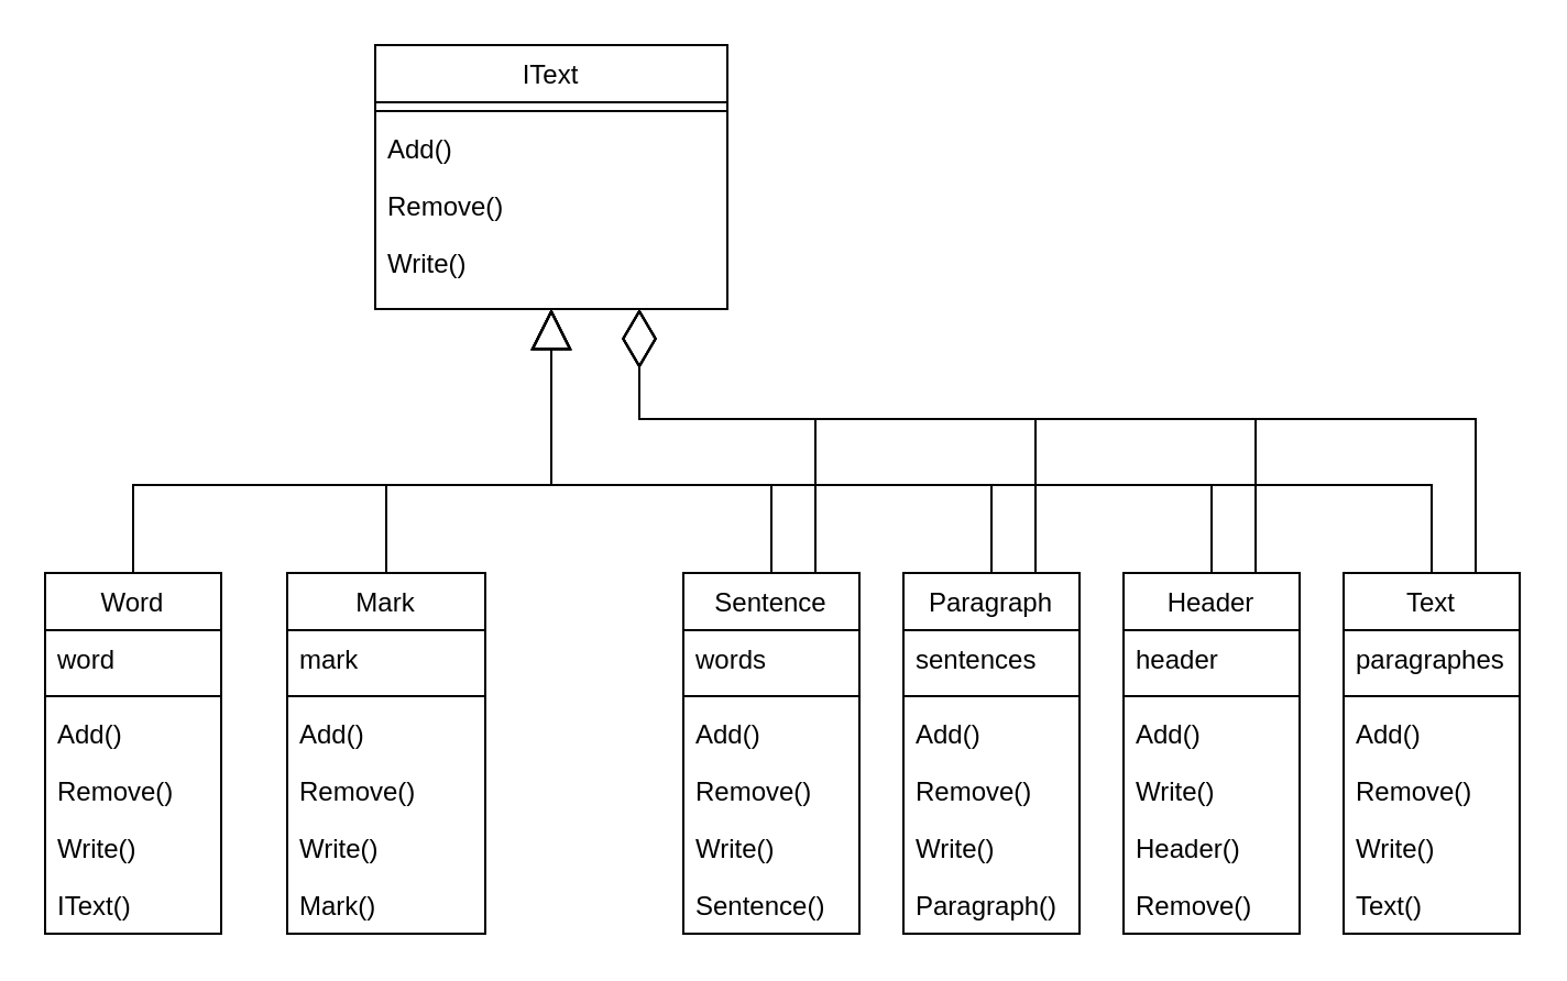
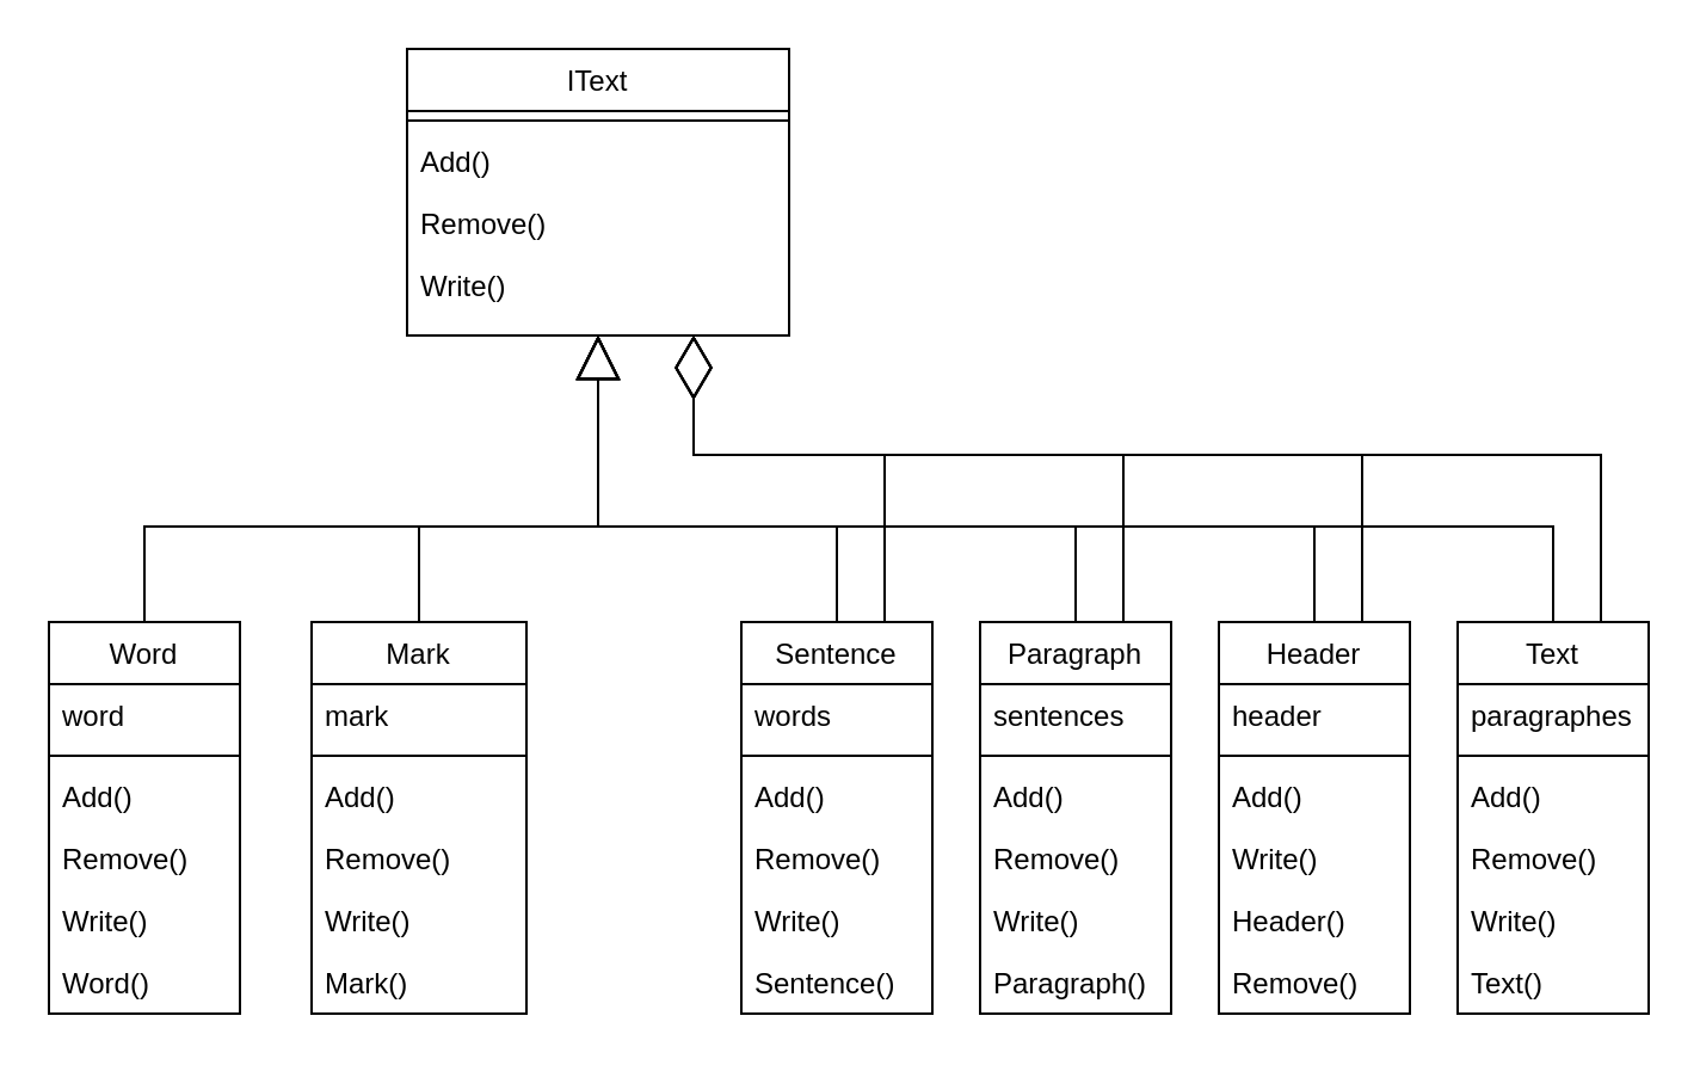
  <mxCell id="0" />
  <mxCell id="1" parent="0" />
  <mxCell id="2" value="IText" style="swimlane;fontStyle=0;align=center;verticalAlign=top;childLayout=stackLayout;horizontal=1;startSize=26;horizontalStack=0;resizeParent=1;resizeLast=0;collapsible=1;marginBottom=0;rounded=0;shadow=0;strokeWidth=1;" parent="1" vertex="1"><mxGeometry x="170" y="20" width="160" height="120" as="geometry"><mxRectangle x="550" y="140" width="160" height="26" as="alternateBounds" /></mxGeometry></mxCell>
  <mxCell id="3" value="" style="line;html=1;strokeWidth=1;align=left;verticalAlign=middle;spacingTop=-1;spacingLeft=3;spacingRight=3;rotatable=0;labelPosition=right;points=[];portConstraint=eastwest;" parent="2" vertex="1"><mxGeometry y="26" width="160" height="8" as="geometry" /></mxCell>
  <mxCell id="4" value="Add()" style="text;align=left;verticalAlign=top;spacingLeft=4;spacingRight=4;overflow=hidden;rotatable=0;points=[[0,0.5],[1,0.5]];portConstraint=eastwest;" parent="2" vertex="1"><mxGeometry y="34" width="160" height="26" as="geometry" /></mxCell>
  <mxCell id="5" value="Remove()" style="text;align=left;verticalAlign=top;spacingLeft=4;spacingRight=4;overflow=hidden;rotatable=0;points=[[0,0.5],[1,0.5]];portConstraint=eastwest;" vertex="1" parent="2"><mxGeometry y="60" width="160" height="26" as="geometry" /></mxCell>
  <mxCell id="6" value="Write()" style="text;align=left;verticalAlign=top;spacingLeft=4;spacingRight=4;overflow=hidden;rotatable=0;points=[[0,0.5],[1,0.5]];portConstraint=eastwest;" parent="2" vertex="1"><mxGeometry y="86" width="160" height="26" as="geometry" /></mxCell>
  <mxCell id="7" value="Word" style="swimlane;fontStyle=0;align=center;verticalAlign=top;childLayout=stackLayout;horizontal=1;startSize=26;horizontalStack=0;resizeParent=1;resizeLast=0;collapsible=1;marginBottom=0;rounded=0;shadow=0;strokeWidth=1;" vertex="1" parent="1"><mxGeometry x="20" y="260" width="80" height="164" as="geometry"><mxRectangle x="550" y="140" width="160" height="26" as="alternateBounds" /></mxGeometry></mxCell>
  <mxCell id="8" value="word" style="text;align=left;verticalAlign=top;spacingLeft=4;spacingRight=4;overflow=hidden;rotatable=0;points=[[0,0.5],[1,0.5]];portConstraint=eastwest;" vertex="1" parent="7"><mxGeometry y="26" width="80" height="26" as="geometry" /></mxCell>
  <mxCell id="9" value="" style="line;html=1;strokeWidth=1;align=left;verticalAlign=middle;spacingTop=-1;spacingLeft=3;spacingRight=3;rotatable=0;labelPosition=right;points=[];portConstraint=eastwest;" vertex="1" parent="7"><mxGeometry y="52" width="80" height="8" as="geometry" /></mxCell>
  <mxCell id="10" value="Add()" style="text;align=left;verticalAlign=top;spacingLeft=4;spacingRight=4;overflow=hidden;rotatable=0;points=[[0,0.5],[1,0.5]];portConstraint=eastwest;" vertex="1" parent="7"><mxGeometry y="60" width="80" height="26" as="geometry" /></mxCell>
  <mxCell id="11" value="Remove()" style="text;align=left;verticalAlign=top;spacingLeft=4;spacingRight=4;overflow=hidden;rotatable=0;points=[[0,0.5],[1,0.5]];portConstraint=eastwest;" vertex="1" parent="7"><mxGeometry y="86" width="80" height="26" as="geometry" /></mxCell>
  <mxCell id="12" value="Write()" style="text;align=left;verticalAlign=top;spacingLeft=4;spacingRight=4;overflow=hidden;rotatable=0;points=[[0,0.5],[1,0.5]];portConstraint=eastwest;" vertex="1" parent="7"><mxGeometry y="112" width="80" height="26" as="geometry" /></mxCell>
- <mxCell id="13" value="IText()" style="text;align=left;verticalAlign=top;spacingLeft=4;spacingRight=4;overflow=hidden;rotatable=0;points=[[0,0.5],[1,0.5]];portConstraint=eastwest;" vertex="1" parent="7"><mxGeometry y="138" width="80" height="26" as="geometry" /></mxCell>
+ <mxCell id="13" value="Word()" style="text;align=left;verticalAlign=top;spacingLeft=4;spacingRight=4;overflow=hidden;rotatable=0;points=[[0,0.5],[1,0.5]];portConstraint=eastwest;" vertex="1" parent="7"><mxGeometry y="138" width="80" height="26" as="geometry" /></mxCell>
  <mxCell id="14" value="Mark" style="swimlane;fontStyle=0;align=center;verticalAlign=top;childLayout=stackLayout;horizontal=1;startSize=26;horizontalStack=0;resizeParent=1;resizeLast=0;collapsible=1;marginBottom=0;rounded=0;shadow=0;strokeWidth=1;" vertex="1" parent="1"><mxGeometry x="130" y="260" width="90" height="164" as="geometry"><mxRectangle x="550" y="140" width="160" height="26" as="alternateBounds" /></mxGeometry></mxCell>
  <mxCell id="15" value="mark" style="text;align=left;verticalAlign=top;spacingLeft=4;spacingRight=4;overflow=hidden;rotatable=0;points=[[0,0.5],[1,0.5]];portConstraint=eastwest;" vertex="1" parent="14"><mxGeometry y="26" width="90" height="26" as="geometry" /></mxCell>
  <mxCell id="16" value="" style="line;html=1;strokeWidth=1;align=left;verticalAlign=middle;spacingTop=-1;spacingLeft=3;spacingRight=3;rotatable=0;labelPosition=right;points=[];portConstraint=eastwest;" vertex="1" parent="14"><mxGeometry y="52" width="90" height="8" as="geometry" /></mxCell>
  <mxCell id="17" value="Add()" style="text;align=left;verticalAlign=top;spacingLeft=4;spacingRight=4;overflow=hidden;rotatable=0;points=[[0,0.5],[1,0.5]];portConstraint=eastwest;" vertex="1" parent="14"><mxGeometry y="60" width="90" height="26" as="geometry" /></mxCell>
  <mxCell id="18" value="Remove()" style="text;align=left;verticalAlign=top;spacingLeft=4;spacingRight=4;overflow=hidden;rotatable=0;points=[[0,0.5],[1,0.5]];portConstraint=eastwest;" vertex="1" parent="14"><mxGeometry y="86" width="90" height="26" as="geometry" /></mxCell>
  <mxCell id="19" value="Write()" style="text;align=left;verticalAlign=top;spacingLeft=4;spacingRight=4;overflow=hidden;rotatable=0;points=[[0,0.5],[1,0.5]];portConstraint=eastwest;" vertex="1" parent="14"><mxGeometry y="112" width="90" height="26" as="geometry" /></mxCell>
  <mxCell id="20" value="Mark()" style="text;align=left;verticalAlign=top;spacingLeft=4;spacingRight=4;overflow=hidden;rotatable=0;points=[[0,0.5],[1,0.5]];portConstraint=eastwest;" vertex="1" parent="14"><mxGeometry y="138" width="90" height="26" as="geometry" /></mxCell>
  <mxCell id="21" value="Sentence" style="swimlane;fontStyle=0;align=center;verticalAlign=top;childLayout=stackLayout;horizontal=1;startSize=26;horizontalStack=0;resizeParent=1;resizeLast=0;collapsible=1;marginBottom=0;rounded=0;shadow=0;strokeWidth=1;" vertex="1" parent="1"><mxGeometry x="310" y="260" width="80" height="164" as="geometry"><mxRectangle x="550" y="140" width="160" height="26" as="alternateBounds" /></mxGeometry></mxCell>
  <mxCell id="22" value="words" style="text;align=left;verticalAlign=top;spacingLeft=4;spacingRight=4;overflow=hidden;rotatable=0;points=[[0,0.5],[1,0.5]];portConstraint=eastwest;" vertex="1" parent="21"><mxGeometry y="26" width="80" height="26" as="geometry" /></mxCell>
  <mxCell id="23" value="" style="line;html=1;strokeWidth=1;align=left;verticalAlign=middle;spacingTop=-1;spacingLeft=3;spacingRight=3;rotatable=0;labelPosition=right;points=[];portConstraint=eastwest;" vertex="1" parent="21"><mxGeometry y="52" width="80" height="8" as="geometry" /></mxCell>
  <mxCell id="24" value="Add()" style="text;align=left;verticalAlign=top;spacingLeft=4;spacingRight=4;overflow=hidden;rotatable=0;points=[[0,0.5],[1,0.5]];portConstraint=eastwest;" vertex="1" parent="21"><mxGeometry y="60" width="80" height="26" as="geometry" /></mxCell>
  <mxCell id="25" value="Remove()" style="text;align=left;verticalAlign=top;spacingLeft=4;spacingRight=4;overflow=hidden;rotatable=0;points=[[0,0.5],[1,0.5]];portConstraint=eastwest;" vertex="1" parent="21"><mxGeometry y="86" width="80" height="26" as="geometry" /></mxCell>
  <mxCell id="26" value="Write()" style="text;align=left;verticalAlign=top;spacingLeft=4;spacingRight=4;overflow=hidden;rotatable=0;points=[[0,0.5],[1,0.5]];portConstraint=eastwest;" vertex="1" parent="21"><mxGeometry y="112" width="80" height="26" as="geometry" /></mxCell>
  <mxCell id="27" value="Sentence()" style="text;align=left;verticalAlign=top;spacingLeft=4;spacingRight=4;overflow=hidden;rotatable=0;points=[[0,0.5],[1,0.5]];portConstraint=eastwest;" vertex="1" parent="21"><mxGeometry y="138" width="80" height="26" as="geometry" /></mxCell>
  <mxCell id="28" value="Paragraph" style="swimlane;fontStyle=0;align=center;verticalAlign=top;childLayout=stackLayout;horizontal=1;startSize=26;horizontalStack=0;resizeParent=1;resizeLast=0;collapsible=1;marginBottom=0;rounded=0;shadow=0;strokeWidth=1;" vertex="1" parent="1"><mxGeometry x="410" y="260" width="80" height="164" as="geometry"><mxRectangle x="550" y="140" width="160" height="26" as="alternateBounds" /></mxGeometry></mxCell>
  <mxCell id="29" value="sentences" style="text;align=left;verticalAlign=top;spacingLeft=4;spacingRight=4;overflow=hidden;rotatable=0;points=[[0,0.5],[1,0.5]];portConstraint=eastwest;" vertex="1" parent="28"><mxGeometry y="26" width="80" height="26" as="geometry" /></mxCell>
  <mxCell id="30" value="" style="line;html=1;strokeWidth=1;align=left;verticalAlign=middle;spacingTop=-1;spacingLeft=3;spacingRight=3;rotatable=0;labelPosition=right;points=[];portConstraint=eastwest;" vertex="1" parent="28"><mxGeometry y="52" width="80" height="8" as="geometry" /></mxCell>
  <mxCell id="31" value="Add()" style="text;align=left;verticalAlign=top;spacingLeft=4;spacingRight=4;overflow=hidden;rotatable=0;points=[[0,0.5],[1,0.5]];portConstraint=eastwest;" vertex="1" parent="28"><mxGeometry y="60" width="80" height="26" as="geometry" /></mxCell>
  <mxCell id="32" value="Remove()" style="text;align=left;verticalAlign=top;spacingLeft=4;spacingRight=4;overflow=hidden;rotatable=0;points=[[0,0.5],[1,0.5]];portConstraint=eastwest;" vertex="1" parent="28"><mxGeometry y="86" width="80" height="26" as="geometry" /></mxCell>
  <mxCell id="33" value="Write()" style="text;align=left;verticalAlign=top;spacingLeft=4;spacingRight=4;overflow=hidden;rotatable=0;points=[[0,0.5],[1,0.5]];portConstraint=eastwest;" vertex="1" parent="28"><mxGeometry y="112" width="80" height="26" as="geometry" /></mxCell>
  <mxCell id="34" value="Paragraph()" style="text;align=left;verticalAlign=top;spacingLeft=4;spacingRight=4;overflow=hidden;rotatable=0;points=[[0,0.5],[1,0.5]];portConstraint=eastwest;" vertex="1" parent="28"><mxGeometry y="138" width="80" height="26" as="geometry" /></mxCell>
  <mxCell id="35" value="Header" style="swimlane;fontStyle=0;align=center;verticalAlign=top;childLayout=stackLayout;horizontal=1;startSize=26;horizontalStack=0;resizeParent=1;resizeLast=0;collapsible=1;marginBottom=0;rounded=0;shadow=0;strokeWidth=1;" vertex="1" parent="1"><mxGeometry x="510" y="260" width="80" height="164" as="geometry"><mxRectangle x="550" y="140" width="160" height="26" as="alternateBounds" /></mxGeometry></mxCell>
  <mxCell id="36" value="header" style="text;align=left;verticalAlign=top;spacingLeft=4;spacingRight=4;overflow=hidden;rotatable=0;points=[[0,0.5],[1,0.5]];portConstraint=eastwest;" vertex="1" parent="35"><mxGeometry y="26" width="80" height="26" as="geometry" /></mxCell>
  <mxCell id="37" value="" style="line;html=1;strokeWidth=1;align=left;verticalAlign=middle;spacingTop=-1;spacingLeft=3;spacingRight=3;rotatable=0;labelPosition=right;points=[];portConstraint=eastwest;" vertex="1" parent="35"><mxGeometry y="52" width="80" height="8" as="geometry" /></mxCell>
  <mxCell id="38" value="Add()" style="text;align=left;verticalAlign=top;spacingLeft=4;spacingRight=4;overflow=hidden;rotatable=0;points=[[0,0.5],[1,0.5]];portConstraint=eastwest;" vertex="1" parent="35"><mxGeometry y="60" width="80" height="26" as="geometry" /></mxCell>
  <mxCell id="39" value="Write()" style="text;align=left;verticalAlign=top;spacingLeft=4;spacingRight=4;overflow=hidden;rotatable=0;points=[[0,0.5],[1,0.5]];portConstraint=eastwest;" vertex="1" parent="35"><mxGeometry y="86" width="80" height="26" as="geometry" /></mxCell>
  <mxCell id="40" value="Header()" style="text;align=left;verticalAlign=top;spacingLeft=4;spacingRight=4;overflow=hidden;rotatable=0;points=[[0,0.5],[1,0.5]];portConstraint=eastwest;" vertex="1" parent="35"><mxGeometry y="112" width="80" height="26" as="geometry" /></mxCell>
  <mxCell id="41" value="Remove()" style="text;align=left;verticalAlign=top;spacingLeft=4;spacingRight=4;overflow=hidden;rotatable=0;points=[[0,0.5],[1,0.5]];portConstraint=eastwest;" vertex="1" parent="35"><mxGeometry y="138" width="80" height="26" as="geometry" /></mxCell>
  <mxCell id="42" value="Text" style="swimlane;fontStyle=0;align=center;verticalAlign=top;childLayout=stackLayout;horizontal=1;startSize=26;horizontalStack=0;resizeParent=1;resizeLast=0;collapsible=1;marginBottom=0;rounded=0;shadow=0;strokeWidth=1;" vertex="1" parent="1"><mxGeometry x="610" y="260" width="80" height="164" as="geometry"><mxRectangle x="550" y="140" width="160" height="26" as="alternateBounds" /></mxGeometry></mxCell>
  <mxCell id="43" value="paragraphes" style="text;align=left;verticalAlign=top;spacingLeft=4;spacingRight=4;overflow=hidden;rotatable=0;points=[[0,0.5],[1,0.5]];portConstraint=eastwest;" vertex="1" parent="42"><mxGeometry y="26" width="80" height="26" as="geometry" /></mxCell>
  <mxCell id="44" value="" style="line;html=1;strokeWidth=1;align=left;verticalAlign=middle;spacingTop=-1;spacingLeft=3;spacingRight=3;rotatable=0;labelPosition=right;points=[];portConstraint=eastwest;" vertex="1" parent="42"><mxGeometry y="52" width="80" height="8" as="geometry" /></mxCell>
  <mxCell id="45" value="Add()" style="text;align=left;verticalAlign=top;spacingLeft=4;spacingRight=4;overflow=hidden;rotatable=0;points=[[0,0.5],[1,0.5]];portConstraint=eastwest;" vertex="1" parent="42"><mxGeometry y="60" width="80" height="26" as="geometry" /></mxCell>
  <mxCell id="46" value="Remove()" style="text;align=left;verticalAlign=top;spacingLeft=4;spacingRight=4;overflow=hidden;rotatable=0;points=[[0,0.5],[1,0.5]];portConstraint=eastwest;" vertex="1" parent="42"><mxGeometry y="86" width="80" height="26" as="geometry" /></mxCell>
  <mxCell id="47" value="Write()" style="text;align=left;verticalAlign=top;spacingLeft=4;spacingRight=4;overflow=hidden;rotatable=0;points=[[0,0.5],[1,0.5]];portConstraint=eastwest;" vertex="1" parent="42"><mxGeometry y="112" width="80" height="26" as="geometry" /></mxCell>
  <mxCell id="48" value="Text()" style="text;align=left;verticalAlign=top;spacingLeft=4;spacingRight=4;overflow=hidden;rotatable=0;points=[[0,0.5],[1,0.5]];portConstraint=eastwest;" vertex="1" parent="42"><mxGeometry y="138" width="80" height="26" as="geometry" /></mxCell>
  <mxCell id="49" value="" style="endArrow=block;endSize=16;endFill=0;html=1;rounded=0;exitX=0.5;exitY=0;exitDx=0;exitDy=0;entryX=0.5;entryY=1;entryDx=0;entryDy=0;" edge="1" parent="1" source="7" target="2"><mxGeometry x="-1" y="446" width="160" relative="1" as="geometry"><mxPoint x="95" y="200" as="sourcePoint" /><mxPoint x="255" y="200" as="targetPoint" /><Array as="points"><mxPoint x="60" y="220" /><mxPoint x="250" y="220" /></Array><mxPoint x="-420" y="296" as="offset" /></mxGeometry></mxCell>
  <mxCell id="50" value="" style="endArrow=block;endSize=16;endFill=0;html=1;rounded=0;exitX=0.5;exitY=0;exitDx=0;exitDy=0;entryX=0.5;entryY=1;entryDx=0;entryDy=0;" edge="1" parent="1" source="14" target="2"><mxGeometry x="-1" y="446" width="160" relative="1" as="geometry"><mxPoint x="70" y="270" as="sourcePoint" /><mxPoint x="310" y="190" as="targetPoint" /><Array as="points"><mxPoint x="175" y="220" /><mxPoint x="250" y="220" /></Array><mxPoint x="-420" y="296" as="offset" /></mxGeometry></mxCell>
  <mxCell id="51" value="" style="endArrow=block;endSize=16;endFill=0;html=1;rounded=0;exitX=0.5;exitY=0;exitDx=0;exitDy=0;entryX=0.5;entryY=1;entryDx=0;entryDy=0;" edge="1" parent="1" source="21" target="2"><mxGeometry x="-1" y="446" width="160" relative="1" as="geometry"><mxPoint x="80" y="280" as="sourcePoint" /><mxPoint x="320" y="200" as="targetPoint" /><Array as="points"><mxPoint x="350" y="220" /><mxPoint x="250" y="220" /></Array><mxPoint x="-420" y="296" as="offset" /></mxGeometry></mxCell>
  <mxCell id="52" value="" style="endArrow=block;endSize=16;endFill=0;html=1;rounded=0;exitX=0.5;exitY=0;exitDx=0;exitDy=0;entryX=0.5;entryY=1;entryDx=0;entryDy=0;" edge="1" parent="1" source="28" target="2"><mxGeometry x="-1" y="446" width="160" relative="1" as="geometry"><mxPoint x="90" y="290" as="sourcePoint" /><mxPoint x="330" y="210" as="targetPoint" /><Array as="points"><mxPoint x="450" y="220" /><mxPoint x="250" y="220" /></Array><mxPoint x="-420" y="296" as="offset" /></mxGeometry></mxCell>
  <mxCell id="53" value="" style="endArrow=block;endSize=16;endFill=0;html=1;rounded=0;entryX=0.5;entryY=1;entryDx=0;entryDy=0;exitX=0.5;exitY=0;exitDx=0;exitDy=0;" edge="1" parent="1" source="42" target="2"><mxGeometry x="-1" y="446" width="160" relative="1" as="geometry"><mxPoint x="690" y="230" as="sourcePoint" /><mxPoint x="340" y="220" as="targetPoint" /><Array as="points"><mxPoint x="650" y="220" /><mxPoint x="250" y="220" /></Array><mxPoint x="-420" y="296" as="offset" /></mxGeometry></mxCell>
  <mxCell id="54" value="" style="endArrow=block;endSize=16;endFill=0;html=1;rounded=0;exitX=0.5;exitY=0;exitDx=0;exitDy=0;entryX=0.5;entryY=1;entryDx=0;entryDy=0;" edge="1" parent="1" source="35" target="2"><mxGeometry x="-1" y="446" width="160" relative="1" as="geometry"><mxPoint x="110" y="310" as="sourcePoint" /><mxPoint x="350" y="230" as="targetPoint" /><Array as="points"><mxPoint x="550" y="220" /><mxPoint x="250" y="220" /></Array><mxPoint x="-420" y="296" as="offset" /></mxGeometry></mxCell>
  <mxCell id="55" value="" style="endArrow=diamondThin;endFill=0;endSize=24;html=1;rounded=0;exitX=0.75;exitY=0;exitDx=0;exitDy=0;entryX=0.75;entryY=1;entryDx=0;entryDy=0;" edge="1" parent="1" source="21" target="2"><mxGeometry width="160" relative="1" as="geometry"><mxPoint x="380" y="270" as="sourcePoint" /><mxPoint x="420" y="90" as="targetPoint" /><Array as="points"><mxPoint x="370" y="190" /><mxPoint x="290" y="190" /></Array></mxGeometry></mxCell>
  <mxCell id="56" value="" style="endArrow=diamondThin;endFill=0;endSize=24;html=1;rounded=0;exitX=0.75;exitY=0;exitDx=0;exitDy=0;entryX=0.75;entryY=1;entryDx=0;entryDy=0;" edge="1" parent="1" source="28" target="2"><mxGeometry width="160" relative="1" as="geometry"><mxPoint x="380" y="270" as="sourcePoint" /><mxPoint x="300" y="160" as="targetPoint" /><Array as="points"><mxPoint x="470" y="190" /><mxPoint x="290" y="190" /></Array></mxGeometry></mxCell>
  <mxCell id="57" value="" style="endArrow=diamondThin;endFill=0;endSize=24;html=1;rounded=0;exitX=0.75;exitY=0;exitDx=0;exitDy=0;entryX=0.75;entryY=1;entryDx=0;entryDy=0;" edge="1" parent="1" source="35" target="2"><mxGeometry width="160" relative="1" as="geometry"><mxPoint x="390" y="280" as="sourcePoint" /><mxPoint x="310" y="170" as="targetPoint" /><Array as="points"><mxPoint x="570" y="190" /><mxPoint x="290" y="190" /></Array></mxGeometry></mxCell>
  <mxCell id="58" value="" style="endArrow=diamondThin;endFill=0;endSize=24;html=1;rounded=0;exitX=0.75;exitY=0;exitDx=0;exitDy=0;entryX=0.75;entryY=1;entryDx=0;entryDy=0;" edge="1" parent="1" source="42" target="2"><mxGeometry width="160" relative="1" as="geometry"><mxPoint x="400" y="290" as="sourcePoint" /><mxPoint x="320" y="180" as="targetPoint" /><Array as="points"><mxPoint x="670" y="190" /><mxPoint x="290" y="190" /></Array></mxGeometry></mxCell>
